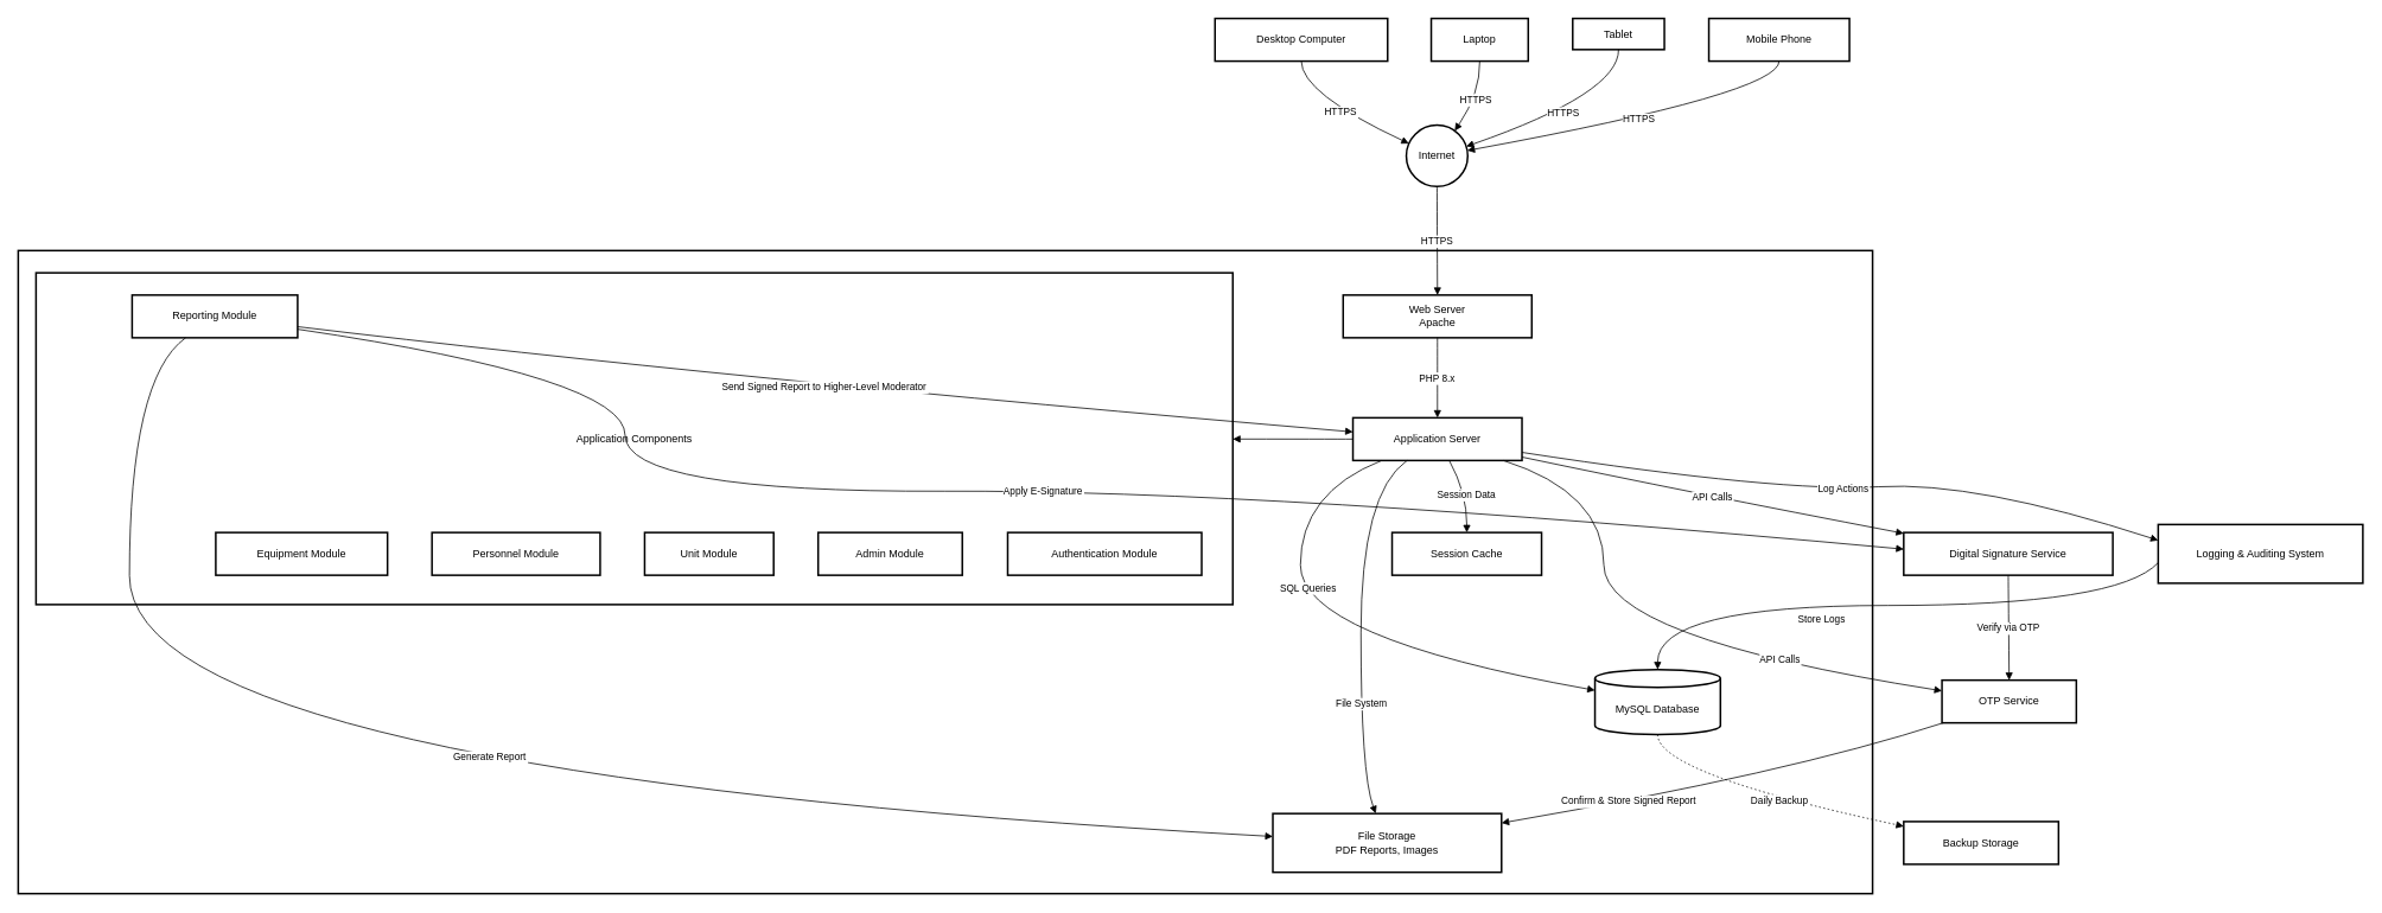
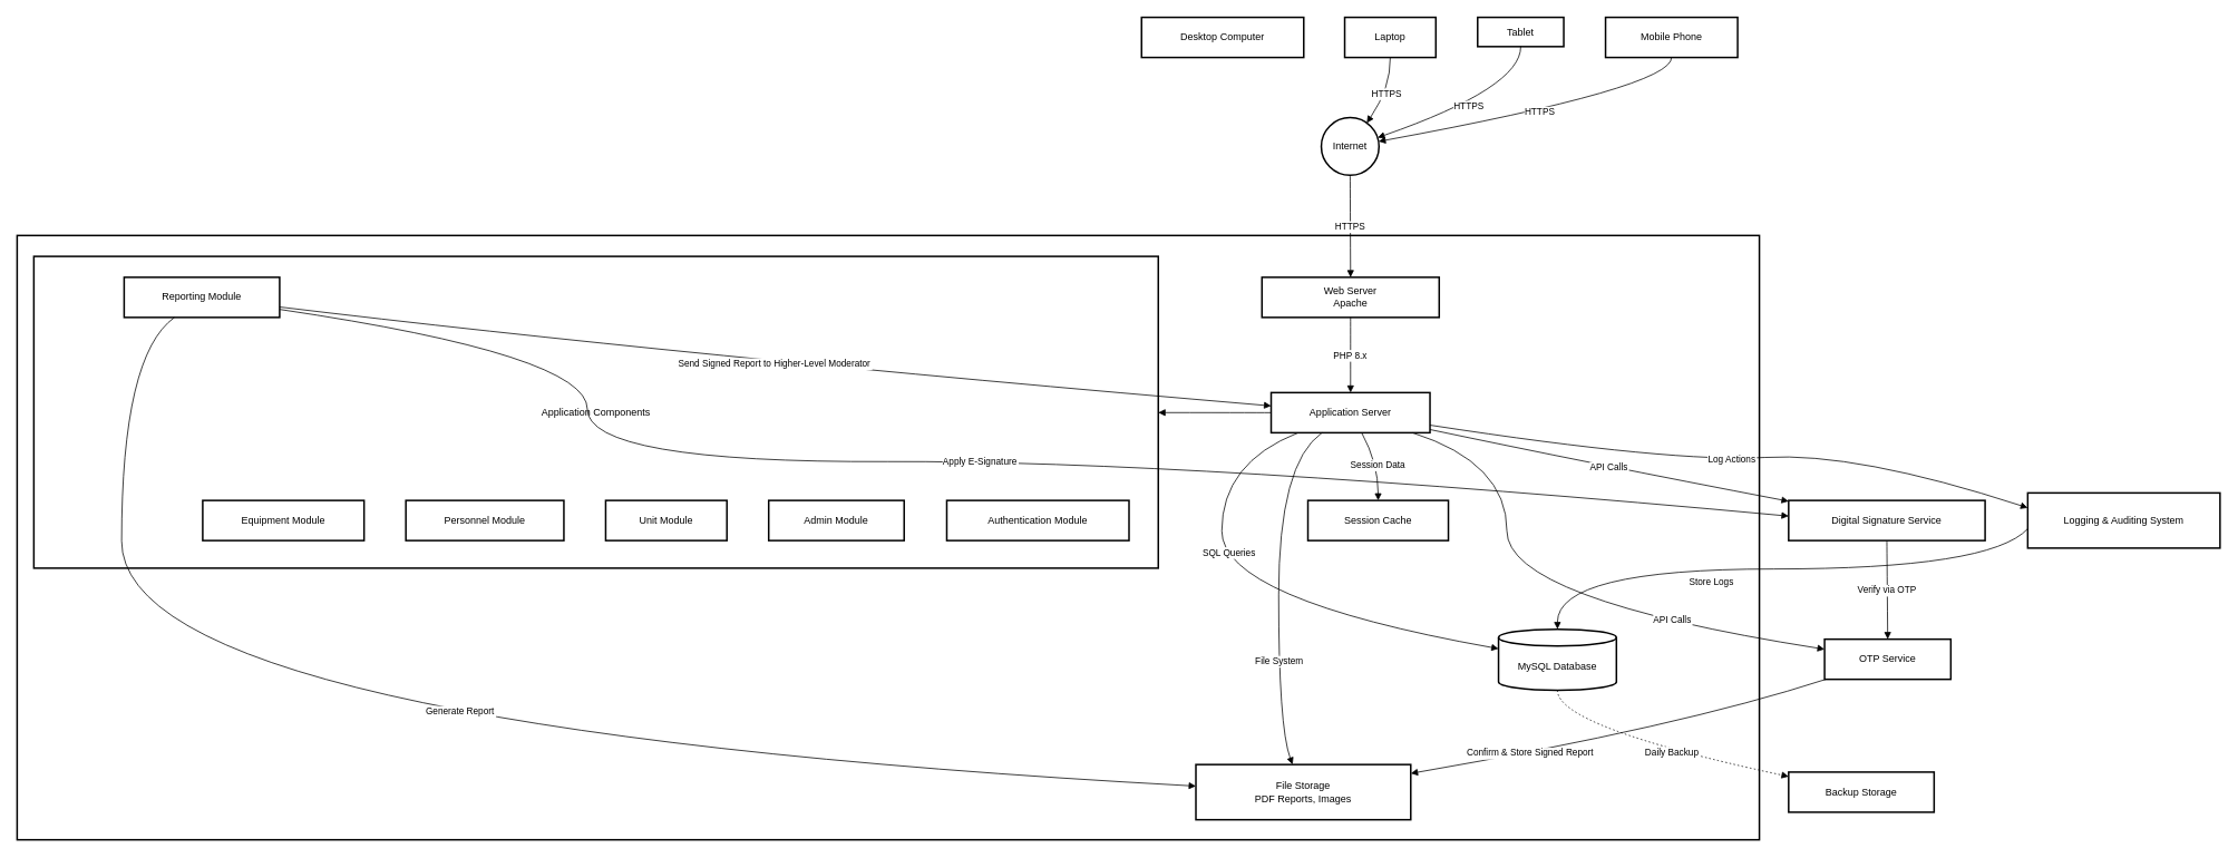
  <mxCell id="0" />
  <mxCell id="1" parent="0" />
  <mxCell id="2" value="cPanel Hosting Environment" style="whiteSpace=wrap;strokeWidth=2;" parent="1" vertex="1"><mxGeometry x="20" y="281" width="2084" height="723" as="geometry" /></mxCell>
  <mxCell id="3" value="Application Components" style="whiteSpace=wrap;strokeWidth=2;" parent="1" vertex="1"><mxGeometry x="40" y="306" width="1345" height="373" as="geometry" /></mxCell>
  <mxCell id="4" value="Desktop Computer" style="whiteSpace=wrap;strokeWidth=2;" parent="1" vertex="1"><mxGeometry x="1365" y="20" width="194" height="48" as="geometry" /></mxCell>
  <mxCell id="5" value="Laptop" style="whiteSpace=wrap;strokeWidth=2;" parent="1" vertex="1"><mxGeometry x="1608" y="20" width="109" height="48" as="geometry" /></mxCell>
  <mxCell id="6" value="Tablet" style="whiteSpace=wrap;strokeWidth=2;" parent="1" vertex="1"><mxGeometry x="1767" y="20" width="103" height="35" as="geometry" /></mxCell>
  <mxCell id="7" value="Mobile Phone" style="whiteSpace=wrap;strokeWidth=2;" parent="1" vertex="1"><mxGeometry x="1920" y="20" width="158" height="48" as="geometry" /></mxCell>
  <mxCell id="8" value="Internet" style="ellipse;aspect=fixed;strokeWidth=2;whiteSpace=wrap;" parent="1" vertex="1"><mxGeometry x="1580" y="140" width="69" height="69" as="geometry" /></mxCell>
  <mxCell id="9" value="Web Server&#10;Apache" style="whiteSpace=wrap;strokeWidth=2;" parent="1" vertex="1"><mxGeometry x="1509" y="331" width="212" height="48" as="geometry" /></mxCell>
  <mxCell id="10" value="Application Server" style="whiteSpace=wrap;strokeWidth=2;" parent="1" vertex="1"><mxGeometry x="1520" y="469" width="190" height="48" as="geometry" /></mxCell>
  <mxCell id="11" value="MySQL Database" style="shape=cylinder3;boundedLbl=1;backgroundOutline=1;size=10;strokeWidth=2;whiteSpace=wrap;" parent="1" vertex="1"><mxGeometry x="1792" y="752" width="141" height="73" as="geometry" /></mxCell>
  <mxCell id="12" value="File Storage&#10;PDF Reports, Images" style="whiteSpace=wrap;strokeWidth=2;" parent="1" vertex="1"><mxGeometry x="1430" y="914" width="257" height="66" as="geometry" /></mxCell>
  <mxCell id="13" value="Session Cache" style="whiteSpace=wrap;strokeWidth=2;" parent="1" vertex="1"><mxGeometry x="1564" y="598" width="168" height="48" as="geometry" /></mxCell>
  <mxCell id="14" value="Authentication Module" style="whiteSpace=wrap;strokeWidth=2;" parent="1" vertex="1"><mxGeometry x="1132" y="598" width="218" height="48" as="geometry" /></mxCell>
  <mxCell id="15" value="Equipment Module" style="whiteSpace=wrap;strokeWidth=2;" parent="1" vertex="1"><mxGeometry x="242" y="598" width="193" height="48" as="geometry" /></mxCell>
  <mxCell id="16" value="Personnel Module" style="whiteSpace=wrap;strokeWidth=2;" parent="1" vertex="1"><mxGeometry x="485" y="598" width="189" height="48" as="geometry" /></mxCell>
  <mxCell id="17" value="Unit Module" style="whiteSpace=wrap;strokeWidth=2;" parent="1" vertex="1"><mxGeometry x="724" y="598" width="145" height="48" as="geometry" /></mxCell>
  <mxCell id="18" value="Reporting Module" style="whiteSpace=wrap;strokeWidth=2;" parent="1" vertex="1"><mxGeometry x="148" y="331" width="186" height="48" as="geometry" /></mxCell>
  <mxCell id="19" value="Admin Module" style="whiteSpace=wrap;strokeWidth=2;" parent="1" vertex="1"><mxGeometry x="919" y="598" width="162" height="48" as="geometry" /></mxCell>
  <mxCell id="20" value="OTP Service" style="whiteSpace=wrap;strokeWidth=2;" parent="1" vertex="1"><mxGeometry x="2182" y="764" width="151" height="48" as="geometry" /></mxCell>
  <mxCell id="21" value="Digital Signature Service" style="whiteSpace=wrap;strokeWidth=2;" parent="1" vertex="1"><mxGeometry x="2139" y="598" width="235" height="48" as="geometry" /></mxCell>
  <mxCell id="22" value="Logging &amp; Auditing System" style="whiteSpace=wrap;strokeWidth=2;" parent="1" vertex="1"><mxGeometry x="2425" y="589" width="230" height="66" as="geometry" /></mxCell>
  <mxCell id="23" value="Backup Storage" style="whiteSpace=wrap;strokeWidth=2;" parent="1" vertex="1"><mxGeometry x="2139" y="923" width="174" height="48" as="geometry" /></mxCell>
- <mxCell id="24" value="HTTPS" style="curved=1;startArrow=none;endArrow=block;exitX=0.5;exitY=1;entryX=0;entryY=0.27;rounded=0;" parent="1" source="4" target="8" edge="1"><mxGeometry relative="1" as="geometry"><Array as="points"><mxPoint x="1462" y="104" /></Array></mxGeometry></mxCell>
  <mxCell id="25" value="HTTPS" style="curved=1;startArrow=none;endArrow=block;exitX=0.5;exitY=1;entryX=0.85;entryY=0;rounded=0;" parent="1" source="5" target="8" edge="1"><mxGeometry relative="1" as="geometry"><Array as="points"><mxPoint x="1663" y="104" /></Array></mxGeometry></mxCell>
  <mxCell id="26" value="HTTPS" style="curved=1;startArrow=none;endArrow=block;exitX=0.5;exitY=1;entryX=1;entryY=0.33;rounded=0;" parent="1" source="6" target="8" edge="1"><mxGeometry relative="1" as="geometry"><Array as="points"><mxPoint x="1819" y="104" /></Array></mxGeometry></mxCell>
  <mxCell id="27" value="HTTPS" style="curved=1;startArrow=none;endArrow=block;exitX=0.5;exitY=1;entryX=1;entryY=0.41;rounded=0;" parent="1" source="7" target="8" edge="1"><mxGeometry relative="1" as="geometry"><Array as="points"><mxPoint x="1999" y="104" /></Array></mxGeometry></mxCell>
  <mxCell id="28" value="HTTPS" style="curved=1;startArrow=none;endArrow=block;exitX=0.5;exitY=1.01;entryX=0.5;entryY=0.01;rounded=0;" parent="1" source="8" target="9" edge="1"><mxGeometry relative="1" as="geometry"><Array as="points" /></mxGeometry></mxCell>
  <mxCell id="29" value="PHP 8.x" style="curved=1;startArrow=none;endArrow=block;exitX=0.5;exitY=1.01;entryX=0.5;entryY=0;rounded=0;" parent="1" source="9" target="10" edge="1"><mxGeometry relative="1" as="geometry"><Array as="points" /></mxGeometry></mxCell>
  <mxCell id="30" value="SQL Queries" style="curved=1;startArrow=none;endArrow=block;exitX=0.17;exitY=1;entryX=0;entryY=0.32;rounded=0;" parent="1" source="10" target="11" edge="1"><mxGeometry x="-0.313" y="9" relative="1" as="geometry"><Array as="points"><mxPoint x="1461" y="553" /><mxPoint x="1461" y="716" /></Array><mxPoint as="offset" /></mxGeometry></mxCell>
  <mxCell id="31" value="File System" style="curved=1;startArrow=none;endArrow=block;exitX=0.32;exitY=1;entryX=0.45;entryY=0;rounded=0;" parent="1" source="10" target="12" edge="1"><mxGeometry x="0.405" y="1" relative="1" as="geometry"><Array as="points"><mxPoint x="1529" y="553" /><mxPoint x="1529" y="869" /></Array><mxPoint as="offset" /></mxGeometry></mxCell>
  <mxCell id="32" value="Session Data" style="curved=1;startArrow=none;endArrow=block;exitX=0.57;exitY=1;entryX=0.5;entryY=0;rounded=0;" parent="1" source="10" target="13" edge="1"><mxGeometry relative="1" as="geometry"><Array as="points"><mxPoint x="1648" y="553" /></Array></mxGeometry></mxCell>
  <mxCell id="33" value="API Calls" style="curved=1;startArrow=none;endArrow=block;exitX=0.89;exitY=1;entryX=0;entryY=0.25;rounded=0;" parent="1" source="10" target="20" edge="1"><mxGeometry x="0.444" y="7" relative="1" as="geometry"><Array as="points"><mxPoint x="1802" y="553" /><mxPoint x="1802" y="716" /></Array><mxPoint as="offset" /></mxGeometry></mxCell>
  <mxCell id="34" value="API Calls" style="curved=1;startArrow=none;endArrow=block;exitX=1;exitY=0.92;entryX=0;entryY=0.02;rounded=0;" parent="1" source="10" target="21" edge="1"><mxGeometry relative="1" as="geometry"><Array as="points"><mxPoint x="1899" y="553" /></Array></mxGeometry></mxCell>
  <mxCell id="35" value="Generate Report" style="curved=1;startArrow=none;endArrow=block;exitX=0.32;exitY=1.01;entryX=0;entryY=0.39;rounded=0;" parent="1" source="18" target="12" edge="1"><mxGeometry x="0.023" y="41" relative="1" as="geometry"><Array as="points"><mxPoint x="145" y="424" /><mxPoint x="145" y="869" /></Array><mxPoint as="offset" /></mxGeometry></mxCell>
  <mxCell id="36" value="Apply E-Signature" style="curved=1;startArrow=none;endArrow=block;exitX=1;exitY=0.8;entryX=0;entryY=0.39;rounded=0;" parent="1" source="18" target="21" edge="1"><mxGeometry relative="1" as="geometry"><Array as="points"><mxPoint x="702" y="424" /><mxPoint x="702" y="553" /><mxPoint x="1420" y="550" /></Array></mxGeometry></mxCell>
  <mxCell id="37" value="Verify via OTP" style="curved=1;startArrow=none;endArrow=block;exitX=0.5;exitY=1;entryX=0.5;entryY=0;rounded=0;" parent="1" source="21" target="20" edge="1"><mxGeometry relative="1" as="geometry"><Array as="points" /></mxGeometry></mxCell>
  <mxCell id="38" value="Confirm &amp; Store Signed Report" style="curved=1;startArrow=none;endArrow=block;exitX=0.01;exitY=1;entryX=1;entryY=0.16;rounded=0;" parent="1" source="20" target="12" edge="1"><mxGeometry x="0.431" relative="1" as="geometry"><Array as="points"><mxPoint x="2008" y="869" /></Array><mxPoint as="offset" /></mxGeometry></mxCell>
  <mxCell id="39" value="Send Signed Report to Higher-Level Moderator" style="curved=1;startArrow=none;endArrow=block;exitX=1;exitY=0.74;entryX=0;entryY=0.33;rounded=0;" parent="1" source="18" target="10" edge="1"><mxGeometry relative="1" as="geometry"><Array as="points"><mxPoint x="808" y="424" /></Array></mxGeometry></mxCell>
  <mxCell id="40" value="Log Actions" style="curved=1;startArrow=none;endArrow=block;exitX=1;exitY=0.81;entryX=0;entryY=0.27;rounded=0;" parent="1" source="10" target="22" edge="1"><mxGeometry relative="1" as="geometry"><Array as="points"><mxPoint x="2002" y="553" /><mxPoint x="2220" y="540" /></Array></mxGeometry></mxCell>
  <mxCell id="41" value="Store Logs" style="curved=1;startArrow=none;endArrow=block;exitX=0;exitY=0.65;entryX=0.5;entryY=-0.01;rounded=0;" parent="1" source="22" target="11" edge="1"><mxGeometry x="0.217" y="15" relative="1" as="geometry"><Array as="points"><mxPoint x="2380" y="680" /><mxPoint x="1862" y="680" /></Array><mxPoint as="offset" /></mxGeometry></mxCell>
  <mxCell id="42" value="Daily Backup" style="curved=1;dashed=1;dashPattern=2 3;startArrow=none;endArrow=block;exitX=0.5;exitY=0.99;entryX=0;entryY=0.11;rounded=0;" parent="1" source="11" target="23" edge="1"><mxGeometry x="0.133" y="-1" relative="1" as="geometry"><Array as="points"><mxPoint x="1862" y="869" /></Array><mxPoint as="offset" /></mxGeometry></mxCell>
  <mxCell id="43" value="" style="curved=1;startArrow=none;endArrow=block;rounded=0;" parent="1" source="10" target="3" edge="1"><mxGeometry relative="1" as="geometry"><Array as="points" /></mxGeometry></mxCell>
